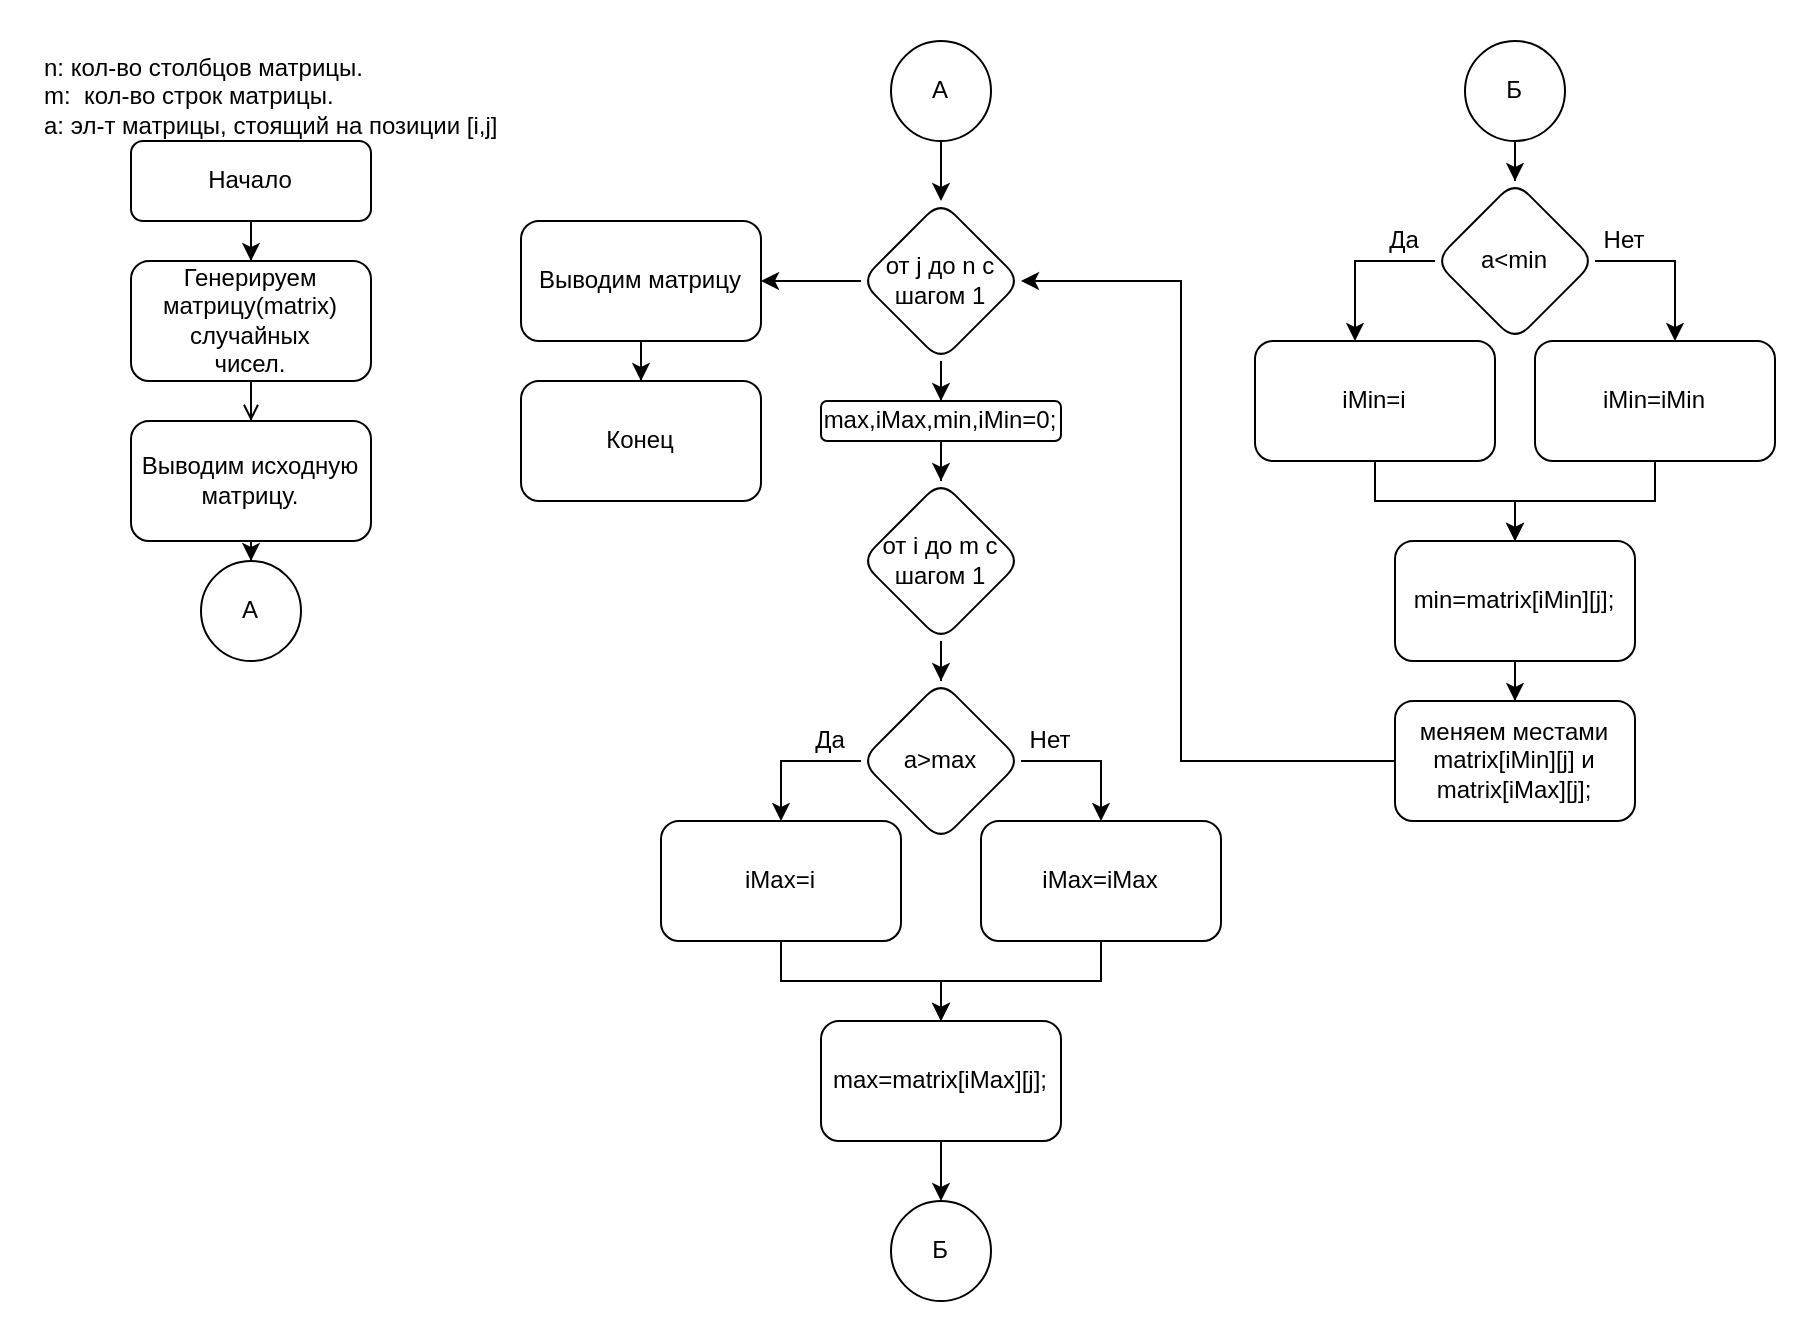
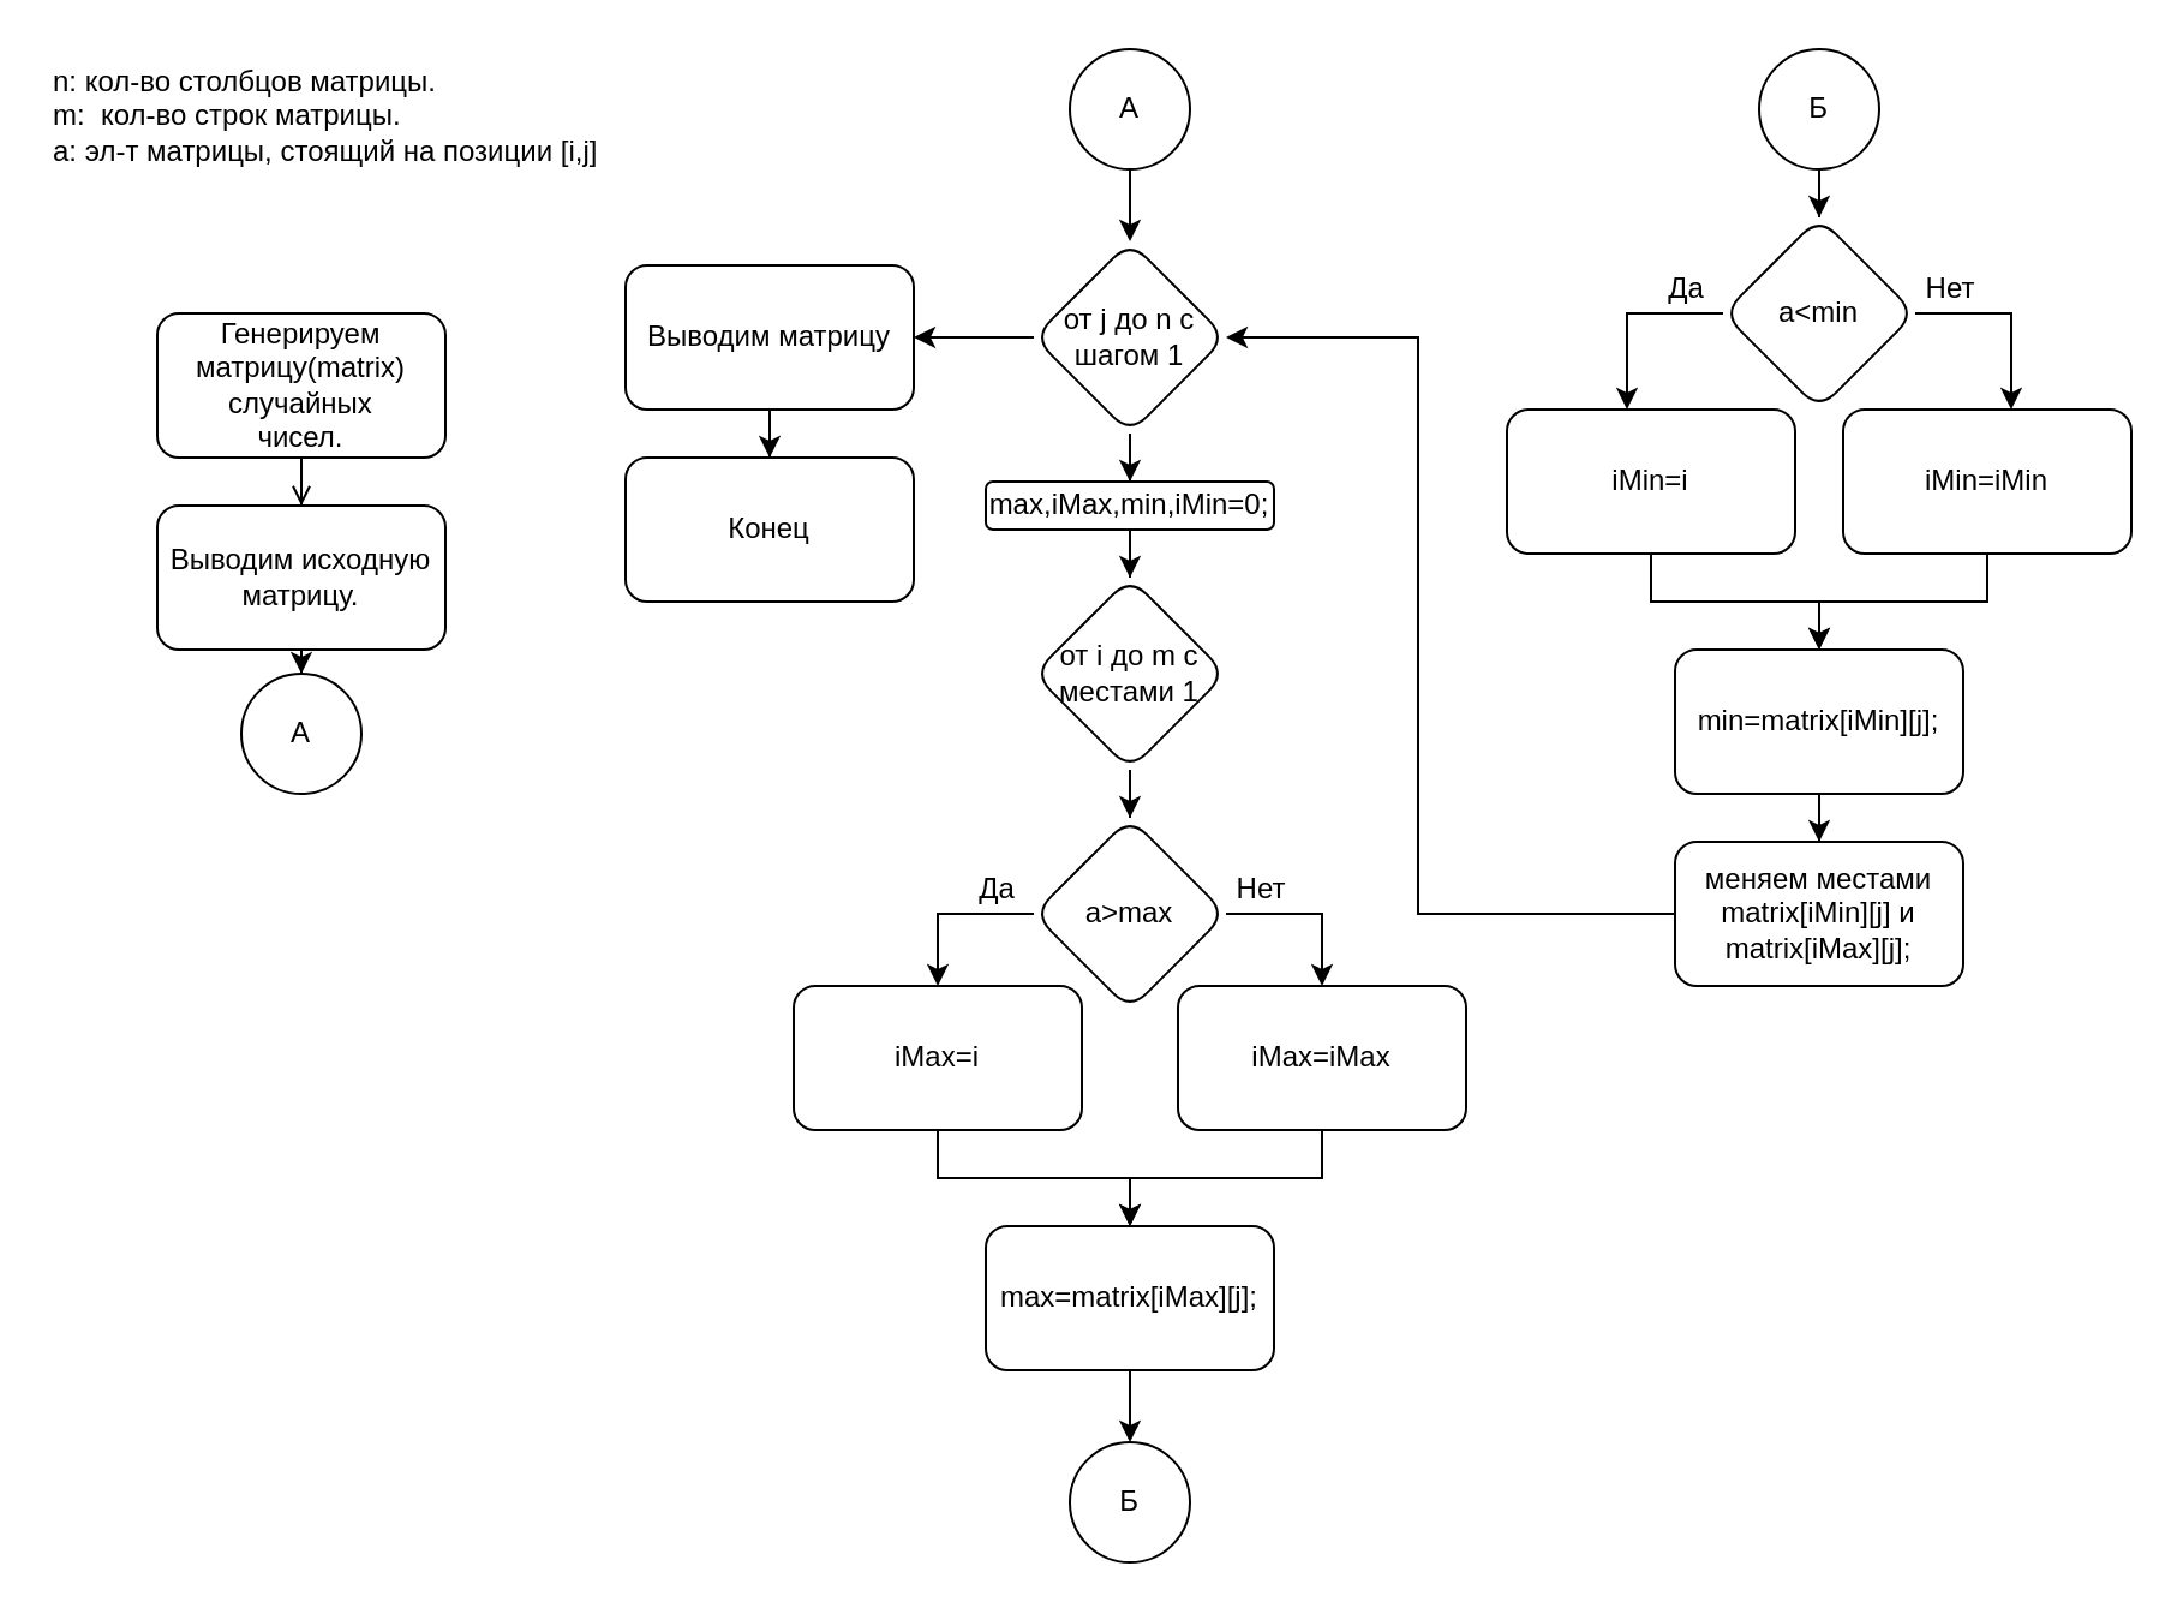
  <mxCell id="0" />
  <mxCell id="1" parent="0" />
- <mxCell id="2" value="" style="edgeStyle=orthogonalEdgeStyle;rounded=0;orthogonalLoop=1;jettySize=auto;html=1;" edge="1" parent="1" source="3" target="5"><mxGeometry relative="1" as="geometry" /></mxCell>
- <mxCell id="3" value="Начало" style="rounded=1;whiteSpace=wrap;html=1;fontSize=12;glass=0;strokeWidth=1;shadow=0;" vertex="1" parent="1"><mxGeometry x="65" y="70" width="120" height="40" as="geometry" /></mxCell>
  <mxCell id="4" value="" style="edgeStyle=orthogonalEdgeStyle;rounded=0;orthogonalLoop=1;jettySize=auto;html=1;endArrow=open;" edge="1" parent="1" source="5" target="7"><mxGeometry relative="1" as="geometry" /></mxCell>
  <mxCell id="5" value="&lt;div&gt;Генерируем&lt;/div&gt;&lt;div&gt;матрицу(matrix) случайных&lt;/div&gt;&lt;div&gt;чисел.&lt;br&gt;&lt;/div&gt;" style="whiteSpace=wrap;html=1;rounded=1;glass=0;strokeWidth=1;shadow=0;" vertex="1" parent="1"><mxGeometry x="65" y="130" width="120" height="60" as="geometry" /></mxCell>
  <mxCell id="6" value="" style="edgeStyle=orthogonalEdgeStyle;rounded=0;orthogonalLoop=1;jettySize=auto;html=1;" edge="1" parent="1" source="7" target="14"><mxGeometry relative="1" as="geometry" /></mxCell>
  <mxCell id="7" value="&lt;div&gt;Выводим исходную матрицу.&lt;/div&gt;" style="whiteSpace=wrap;html=1;rounded=1;glass=0;strokeWidth=1;shadow=0;" vertex="1" parent="1"><mxGeometry x="65" y="210" width="120" height="60" as="geometry" /></mxCell>
  <mxCell id="8" value="" style="edgeStyle=orthogonalEdgeStyle;rounded=0;orthogonalLoop=1;jettySize=auto;html=1;" edge="1" parent="1" source="10" target="18"><mxGeometry relative="1" as="geometry" /></mxCell>
  <mxCell id="9" value="" style="edgeStyle=orthogonalEdgeStyle;rounded=0;orthogonalLoop=1;jettySize=auto;html=1;" edge="1" parent="1" source="10" target="47"><mxGeometry relative="1" as="geometry" /></mxCell>
  <mxCell id="10" value="от j до n с шагом 1" style="rhombus;whiteSpace=wrap;html=1;rounded=1;glass=0;strokeWidth=1;shadow=0;" vertex="1" parent="1"><mxGeometry x="430" y="100" width="80" height="80" as="geometry" /></mxCell>
  <mxCell id="11" value="&lt;div&gt;n: кол-во столбцов матрицы.&lt;/div&gt;&lt;div&gt;m:&amp;nbsp; кол-во строк матрицы.&lt;/div&gt;&lt;div&gt;a: эл-т матрицы, стоящий на позиции [i,j]&lt;/div&gt;" style="text;whiteSpace=wrap;html=1;" vertex="1" parent="1"><mxGeometry x="20" y="20" width="235" height="40" as="geometry" /></mxCell>
  <mxCell id="12" value="" style="edgeStyle=orthogonalEdgeStyle;rounded=0;orthogonalLoop=1;jettySize=auto;html=1;" edge="1" parent="1" source="13" target="21"><mxGeometry relative="1" as="geometry" /></mxCell>
- <mxCell id="13" value="от i до m с шагом 1" style="rhombus;whiteSpace=wrap;html=1;rounded=1;glass=0;strokeWidth=1;shadow=0;" vertex="1" parent="1"><mxGeometry x="430" y="240" width="80" height="80" as="geometry" /></mxCell>
+ <mxCell id="13" value="от i до m с местами 1" style="rhombus;whiteSpace=wrap;html=1;rounded=1;glass=0;strokeWidth=1;shadow=0;" vertex="1" parent="1"><mxGeometry x="430" y="240" width="80" height="80" as="geometry" /></mxCell>
  <mxCell id="14" value="A" style="ellipse;whiteSpace=wrap;html=1;rounded=1;glass=0;strokeWidth=1;shadow=0;" vertex="1" parent="1"><mxGeometry x="100" y="280" width="50" height="50" as="geometry" /></mxCell>
  <mxCell id="15" value="" style="edgeStyle=orthogonalEdgeStyle;rounded=0;orthogonalLoop=1;jettySize=auto;html=1;" edge="1" parent="1" source="16" target="10"><mxGeometry relative="1" as="geometry" /></mxCell>
  <mxCell id="16" value="A" style="ellipse;whiteSpace=wrap;html=1;rounded=1;glass=0;strokeWidth=1;shadow=0;" vertex="1" parent="1"><mxGeometry x="445" y="20" width="50" height="50" as="geometry" /></mxCell>
  <mxCell id="17" value="" style="edgeStyle=orthogonalEdgeStyle;rounded=0;orthogonalLoop=1;jettySize=auto;html=1;" edge="1" parent="1" source="18" target="13"><mxGeometry relative="1" as="geometry" /></mxCell>
  <mxCell id="18" value="max,iMax,min,iMin=0;" style="whiteSpace=wrap;html=1;rounded=1;glass=0;strokeWidth=1;shadow=0;" vertex="1" parent="1"><mxGeometry x="410" y="200" width="120" height="20" as="geometry" /></mxCell>
  <mxCell id="19" value="" style="edgeStyle=orthogonalEdgeStyle;rounded=0;orthogonalLoop=1;jettySize=auto;html=1;" edge="1" parent="1" source="21" target="23"><mxGeometry relative="1" as="geometry"><Array as="points"><mxPoint x="390" y="380" /></Array></mxGeometry></mxCell>
  <mxCell id="20" value="" style="edgeStyle=orthogonalEdgeStyle;rounded=0;orthogonalLoop=1;jettySize=auto;html=1;" edge="1" parent="1" source="21" target="25"><mxGeometry relative="1" as="geometry"><Array as="points"><mxPoint x="550" y="380" /></Array></mxGeometry></mxCell>
  <mxCell id="21" value="a&amp;gt;max" style="rhombus;whiteSpace=wrap;html=1;rounded=1;glass=0;strokeWidth=1;shadow=0;" vertex="1" parent="1"><mxGeometry x="430" y="340" width="80" height="80" as="geometry" /></mxCell>
  <mxCell id="22" value="" style="edgeStyle=orthogonalEdgeStyle;rounded=0;orthogonalLoop=1;jettySize=auto;html=1;" edge="1" parent="1" source="23" target="29"><mxGeometry relative="1" as="geometry" /></mxCell>
  <mxCell id="23" value="iMax=i" style="whiteSpace=wrap;html=1;rounded=1;glass=0;strokeWidth=1;shadow=0;" vertex="1" parent="1"><mxGeometry x="330" y="410" width="120" height="60" as="geometry" /></mxCell>
  <mxCell id="24" value="" style="edgeStyle=orthogonalEdgeStyle;rounded=0;orthogonalLoop=1;jettySize=auto;html=1;" edge="1" parent="1" source="25" target="29"><mxGeometry relative="1" as="geometry" /></mxCell>
  <mxCell id="25" value="iMax=iMax" style="whiteSpace=wrap;html=1;rounded=1;glass=0;strokeWidth=1;shadow=0;" vertex="1" parent="1"><mxGeometry x="490" y="410" width="120" height="60" as="geometry" /></mxCell>
  <mxCell id="26" value="&lt;div&gt;Да&lt;/div&gt;" style="text;html=1;strokeColor=none;fillColor=none;align=center;verticalAlign=middle;whiteSpace=wrap;rounded=0;" vertex="1" parent="1"><mxGeometry x="400" y="360" width="30" height="20" as="geometry" /></mxCell>
  <mxCell id="27" value="&lt;div&gt;Нет&lt;/div&gt;" style="text;html=1;strokeColor=none;fillColor=none;align=center;verticalAlign=middle;whiteSpace=wrap;rounded=0;" vertex="1" parent="1"><mxGeometry x="510" y="360" width="30" height="20" as="geometry" /></mxCell>
  <mxCell id="28" value="" style="edgeStyle=orthogonalEdgeStyle;rounded=0;orthogonalLoop=1;jettySize=auto;html=1;" edge="1" parent="1" source="29" target="42"><mxGeometry relative="1" as="geometry" /></mxCell>
  <mxCell id="29" value="max=matrix[iMax][j];" style="whiteSpace=wrap;html=1;rounded=1;glass=0;strokeWidth=1;shadow=0;" vertex="1" parent="1"><mxGeometry x="410" y="510" width="120" height="60" as="geometry" /></mxCell>
  <mxCell id="30" value="" style="edgeStyle=orthogonalEdgeStyle;rounded=0;orthogonalLoop=1;jettySize=auto;html=1;" edge="1" parent="1" source="32" target="34"><mxGeometry relative="1" as="geometry"><Array as="points"><mxPoint x="677" y="130" /></Array></mxGeometry></mxCell>
  <mxCell id="31" value="" style="edgeStyle=orthogonalEdgeStyle;rounded=0;orthogonalLoop=1;jettySize=auto;html=1;" edge="1" parent="1" source="32" target="36"><mxGeometry relative="1" as="geometry"><Array as="points"><mxPoint x="837" y="130" /></Array></mxGeometry></mxCell>
  <mxCell id="32" value="a&amp;lt;min" style="rhombus;whiteSpace=wrap;html=1;rounded=1;glass=0;strokeWidth=1;shadow=0;" vertex="1" parent="1"><mxGeometry x="717" y="90" width="80" height="80" as="geometry" /></mxCell>
  <mxCell id="33" value="" style="edgeStyle=orthogonalEdgeStyle;rounded=0;orthogonalLoop=1;jettySize=auto;html=1;" edge="1" parent="1" source="34" target="40"><mxGeometry relative="1" as="geometry" /></mxCell>
  <mxCell id="34" value="iMin=i" style="whiteSpace=wrap;html=1;rounded=1;glass=0;strokeWidth=1;shadow=0;" vertex="1" parent="1"><mxGeometry x="627" y="170" width="120" height="60" as="geometry" /></mxCell>
  <mxCell id="35" value="" style="edgeStyle=orthogonalEdgeStyle;rounded=0;orthogonalLoop=1;jettySize=auto;html=1;" edge="1" parent="1" source="36" target="40"><mxGeometry relative="1" as="geometry" /></mxCell>
  <mxCell id="36" value="iMin=iMin" style="whiteSpace=wrap;html=1;rounded=1;glass=0;strokeWidth=1;shadow=0;" vertex="1" parent="1"><mxGeometry x="767" y="170" width="120" height="60" as="geometry" /></mxCell>
  <mxCell id="37" value="&lt;div&gt;Да&lt;/div&gt;" style="text;html=1;strokeColor=none;fillColor=none;align=center;verticalAlign=middle;whiteSpace=wrap;rounded=0;" vertex="1" parent="1"><mxGeometry x="687" y="110" width="30" height="20" as="geometry" /></mxCell>
  <mxCell id="38" value="&lt;div&gt;Нет&lt;/div&gt;" style="text;html=1;strokeColor=none;fillColor=none;align=center;verticalAlign=middle;whiteSpace=wrap;rounded=0;" vertex="1" parent="1"><mxGeometry x="797" y="110" width="30" height="20" as="geometry" /></mxCell>
  <mxCell id="39" value="" style="edgeStyle=orthogonalEdgeStyle;rounded=0;orthogonalLoop=1;jettySize=auto;html=1;" edge="1" parent="1" source="40" target="41"><mxGeometry relative="1" as="geometry" /></mxCell>
  <mxCell id="40" value="min=matrix[iMin][j];" style="whiteSpace=wrap;html=1;rounded=1;glass=0;strokeWidth=1;shadow=0;" vertex="1" parent="1"><mxGeometry x="697" y="270" width="120" height="60" as="geometry" /></mxCell>
  <mxCell id="41" value="меняем местами matrix[iMin][j] и matrix[iMax][j];" style="whiteSpace=wrap;html=1;rounded=1;glass=0;strokeWidth=1;shadow=0;" vertex="1" parent="1"><mxGeometry x="697" y="350" width="120" height="60" as="geometry" /></mxCell>
  <mxCell id="42" value="Б" style="ellipse;whiteSpace=wrap;html=1;rounded=1;glass=0;strokeWidth=1;shadow=0;" vertex="1" parent="1"><mxGeometry x="445" y="600" width="50" height="50" as="geometry" /></mxCell>
  <mxCell id="43" value="" style="edgeStyle=orthogonalEdgeStyle;rounded=0;orthogonalLoop=1;jettySize=auto;html=1;" edge="1" parent="1" source="44" target="32"><mxGeometry relative="1" as="geometry" /></mxCell>
  <mxCell id="44" value="Б" style="ellipse;whiteSpace=wrap;html=1;rounded=1;glass=0;strokeWidth=1;shadow=0;" vertex="1" parent="1"><mxGeometry x="732" y="20" width="50" height="50" as="geometry" /></mxCell>
  <mxCell id="45" value="" style="endArrow=classic;html=1;rounded=0;entryX=1;entryY=0.5;entryDx=0;entryDy=0;exitX=0;exitY=0.5;exitDx=0;exitDy=0;" edge="1" parent="1" source="41" target="10"><mxGeometry width="50" height="50" relative="1" as="geometry"><mxPoint x="590" y="390" as="sourcePoint" /><mxPoint x="590" y="210" as="targetPoint" /><Array as="points"><mxPoint x="590" y="380" /><mxPoint x="590" y="140" /></Array></mxGeometry></mxCell>
  <mxCell id="46" value="" style="edgeStyle=orthogonalEdgeStyle;rounded=0;orthogonalLoop=1;jettySize=auto;html=1;" edge="1" parent="1" source="47" target="48"><mxGeometry relative="1" as="geometry" /></mxCell>
  <mxCell id="47" value="Выводим матрицу" style="whiteSpace=wrap;html=1;rounded=1;glass=0;strokeWidth=1;shadow=0;" vertex="1" parent="1"><mxGeometry x="260" y="110" width="120" height="60" as="geometry" /></mxCell>
  <mxCell id="48" value="Конец" style="whiteSpace=wrap;html=1;rounded=1;glass=0;strokeWidth=1;shadow=0;" vertex="1" parent="1"><mxGeometry x="260" y="190" width="120" height="60" as="geometry" /></mxCell>
